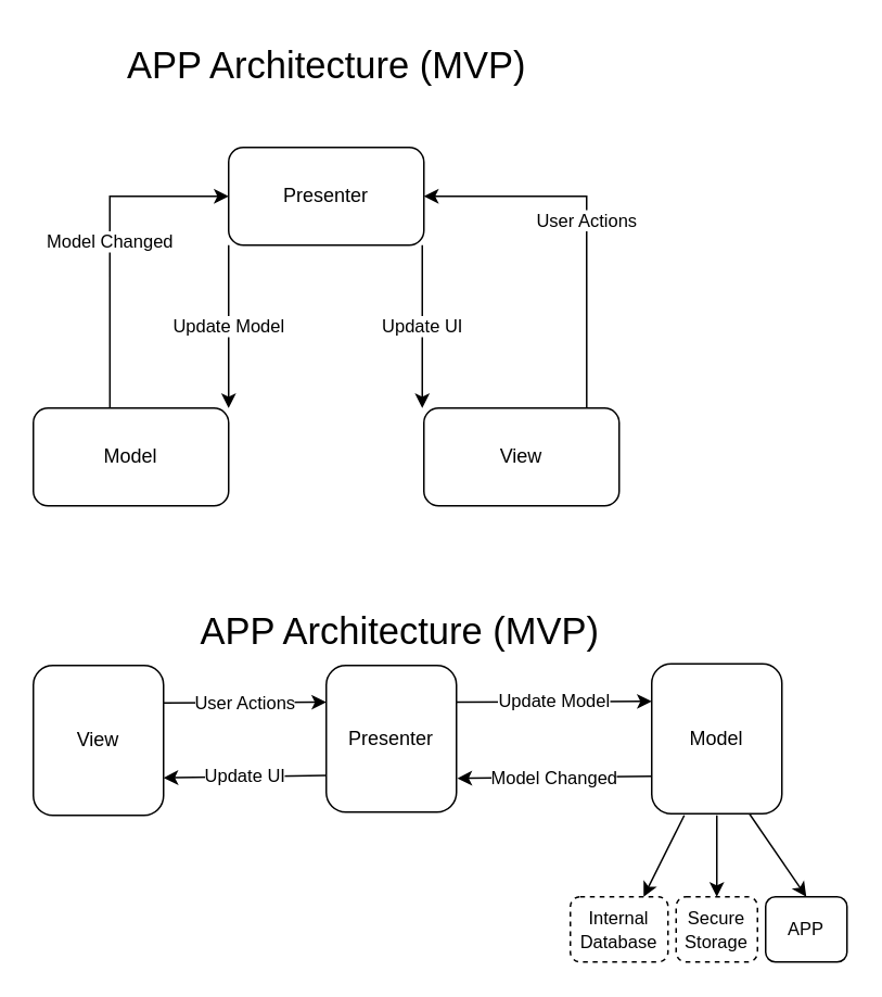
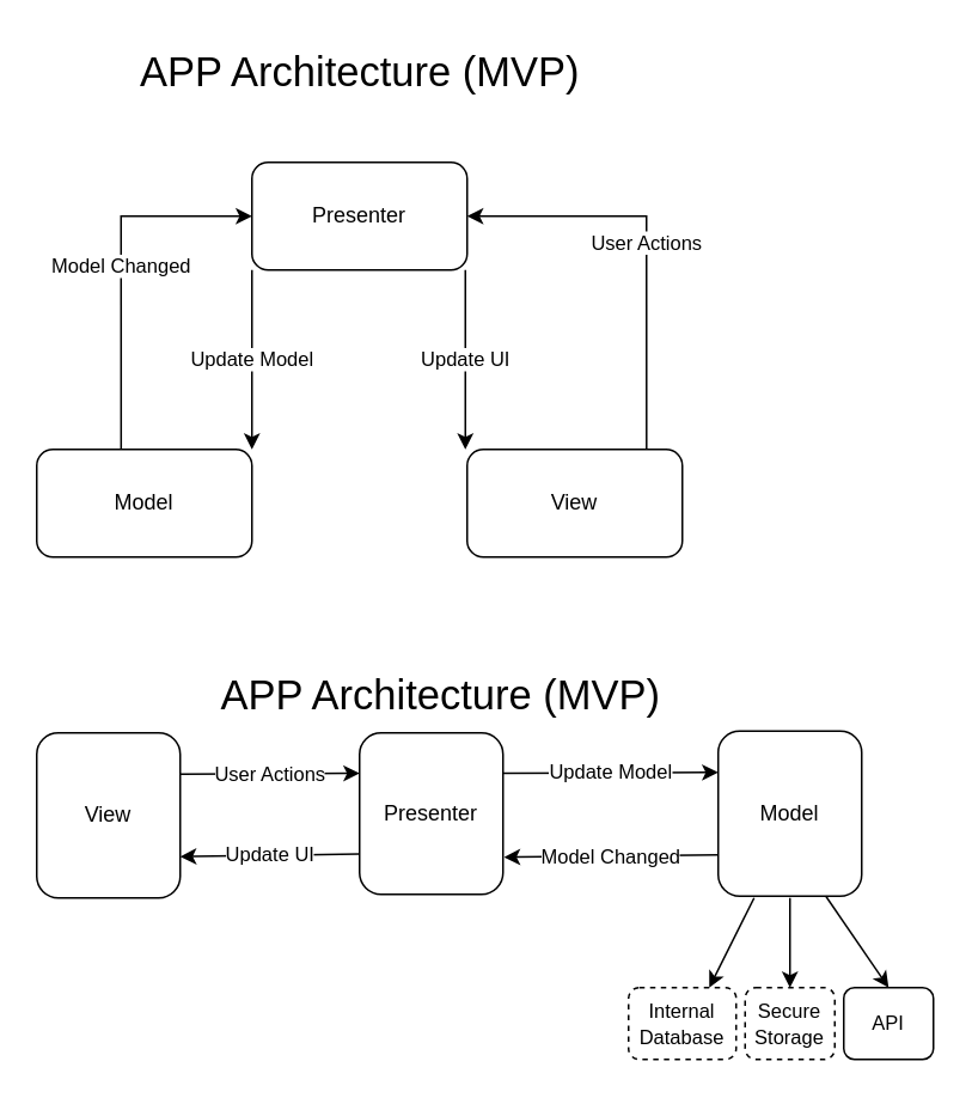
  <mxCell id="0" />
  <mxCell id="1" parent="0" />
  <mxCell id="2" value="Model" style="rounded=1;whiteSpace=wrap;html=1;" vertex="1" parent="1"><mxGeometry x="20" y="250" width="120" height="60" as="geometry" /></mxCell>
  <mxCell id="3" value="Presenter" style="rounded=1;whiteSpace=wrap;html=1;" vertex="1" parent="1"><mxGeometry x="140" y="90" width="120" height="60" as="geometry" /></mxCell>
  <mxCell id="4" value="View" style="rounded=1;whiteSpace=wrap;html=1;" vertex="1" parent="1"><mxGeometry x="260" y="250" width="120" height="60" as="geometry" /></mxCell>
  <mxCell id="5" value="Update Model" style="endArrow=classic;html=1;rounded=0;exitX=0;exitY=1;exitDx=0;exitDy=0;entryX=1;entryY=0;entryDx=0;entryDy=0;" edge="1" parent="1" source="3" target="2"><mxGeometry width="50" height="50" relative="1" as="geometry"><mxPoint x="120" y="250" as="sourcePoint" /><mxPoint x="170" y="200" as="targetPoint" /></mxGeometry></mxCell>
  <mxCell id="6" value="Update UI" style="endArrow=classic;html=1;rounded=0;exitX=0;exitY=1;exitDx=0;exitDy=0;entryX=1;entryY=0;entryDx=0;entryDy=0;" edge="1" parent="1"><mxGeometry width="50" height="50" relative="1" as="geometry"><mxPoint x="259" y="150" as="sourcePoint" /><mxPoint x="259" y="250" as="targetPoint" /></mxGeometry></mxCell>
  <mxCell id="7" value="Model Changed" style="endArrow=classic;html=1;rounded=0;exitX=0.392;exitY=0;exitDx=0;exitDy=0;entryX=0;entryY=0.5;entryDx=0;entryDy=0;exitPerimeter=0;" edge="1" parent="1" source="2" target="3"><mxGeometry width="50" height="50" relative="1" as="geometry"><mxPoint x="60" y="130" as="sourcePoint" /><mxPoint x="60" y="230" as="targetPoint" /><Array as="points"><mxPoint x="67" y="120" /></Array></mxGeometry></mxCell>
  <mxCell id="8" value="User Actions" style="endArrow=classic;html=1;rounded=0;exitX=0.392;exitY=0;exitDx=0;exitDy=0;entryX=1;entryY=0.5;entryDx=0;entryDy=0;exitPerimeter=0;" edge="1" parent="1" target="3"><mxGeometry width="50" height="50" relative="1" as="geometry"><mxPoint x="360.04" y="250" as="sourcePoint" /><mxPoint x="433" y="120" as="targetPoint" /><Array as="points"><mxPoint x="360" y="120" /></Array></mxGeometry></mxCell>
  <mxCell id="9" value="&lt;font style=&quot;font-size: 23px;&quot;&gt;APP Architecture (MVP)&lt;/font&gt;" style="text;html=1;resizable=0;autosize=1;align=center;verticalAlign=middle;points=[];fillColor=none;strokeColor=none;rounded=0;strokeWidth=4;" vertex="1" parent="1"><mxGeometry x="65" y="20" width="270" height="40" as="geometry" /></mxCell>
  <mxCell id="10" value="View" style="rounded=1;whiteSpace=wrap;html=1;" vertex="1" parent="1"><mxGeometry x="20" y="408" width="80" height="92" as="geometry" /></mxCell>
  <mxCell id="11" value="Presenter" style="rounded=1;whiteSpace=wrap;html=1;" vertex="1" parent="1"><mxGeometry x="200" y="408" width="80" height="90" as="geometry" /></mxCell>
  <mxCell id="12" value="Model" style="rounded=1;whiteSpace=wrap;html=1;" vertex="1" parent="1"><mxGeometry x="400" y="407" width="80" height="92" as="geometry" /></mxCell>
  <mxCell id="13" value="User Actions" style="endArrow=classic;html=1;rounded=0;exitX=1;exitY=0.25;exitDx=0;exitDy=0;entryX=0;entryY=0.25;entryDx=0;entryDy=0;" edge="1" parent="1" source="10" target="11"><mxGeometry width="50" height="50" relative="1" as="geometry"><mxPoint x="140" y="500" as="sourcePoint" /><mxPoint x="39.96" y="370" as="targetPoint" /><Array as="points" /></mxGeometry></mxCell>
  <mxCell id="14" value="Update Model" style="endArrow=classic;html=1;rounded=0;exitX=1;exitY=0.25;exitDx=0;exitDy=0;entryX=0;entryY=0.25;entryDx=0;entryDy=0;" edge="1" parent="1" source="11" target="12"><mxGeometry width="50" height="50" relative="1" as="geometry"><mxPoint x="334.05" y="420" as="sourcePoint" /><mxPoint x="334.05" y="520" as="targetPoint" /></mxGeometry></mxCell>
  <mxCell id="15" value="Model Changed" style="endArrow=classic;html=1;rounded=0;exitX=0;exitY=0.75;exitDx=0;exitDy=0;entryX=1.007;entryY=0.77;entryDx=0;entryDy=0;entryPerimeter=0;" edge="1" parent="1" source="12" target="11"><mxGeometry width="50" height="50" relative="1" as="geometry"><mxPoint x="320.04" y="560" as="sourcePoint" /><mxPoint x="393" y="430" as="targetPoint" /><Array as="points" /></mxGeometry></mxCell>
  <mxCell id="16" value="Update UI" style="endArrow=classic;html=1;rounded=0;exitX=0;exitY=0.75;exitDx=0;exitDy=0;entryX=1;entryY=0.75;entryDx=0;entryDy=0;" edge="1" parent="1" source="11" target="10"><mxGeometry width="50" height="50" relative="1" as="geometry"><mxPoint x="170" y="460" as="sourcePoint" /><mxPoint x="170" y="560" as="targetPoint" /></mxGeometry></mxCell>
- <mxCell id="17" value="&lt;font style=&quot;font-size: 11px;&quot;&gt;APP&lt;/font&gt;" style="rounded=1;whiteSpace=wrap;html=1;" vertex="1" parent="1"><mxGeometry x="470" y="550" width="50" height="40" as="geometry" /></mxCell>
+ <mxCell id="17" value="&lt;font style=&quot;font-size: 11px;&quot;&gt;API&lt;/font&gt;" style="rounded=1;whiteSpace=wrap;html=1;" vertex="1" parent="1"><mxGeometry x="470" y="550" width="50" height="40" as="geometry" /></mxCell>
  <mxCell id="18" value="&lt;font style=&quot;font-size: 11px;&quot;&gt;Internal&lt;br&gt;Database&lt;/font&gt;" style="rounded=1;whiteSpace=wrap;html=1;dashed=1;" vertex="1" parent="1"><mxGeometry x="350" y="550" width="60" height="40" as="geometry" /></mxCell>
  <mxCell id="19" value="&lt;font style=&quot;font-size: 11px;&quot;&gt;Secure&lt;br&gt;Storage&lt;br&gt;&lt;/font&gt;" style="rounded=1;whiteSpace=wrap;html=1;dashed=1;" vertex="1" parent="1"><mxGeometry x="415" y="550" width="50" height="40" as="geometry" /></mxCell>
  <mxCell id="20" value="" style="endArrow=classic;html=1;rounded=0;fontSize=11;exitX=0.75;exitY=1;exitDx=0;exitDy=0;entryX=0.5;entryY=0;entryDx=0;entryDy=0;" edge="1" parent="1" source="12" target="17"><mxGeometry width="50" height="50" relative="1" as="geometry"><mxPoint x="530" y="550" as="sourcePoint" /><mxPoint x="580" y="500" as="targetPoint" /></mxGeometry></mxCell>
  <mxCell id="21" value="" style="endArrow=classic;html=1;rounded=0;fontSize=11;entryX=0.5;entryY=0;entryDx=0;entryDy=0;" edge="1" parent="1" target="19"><mxGeometry width="50" height="50" relative="1" as="geometry"><mxPoint x="440" y="500" as="sourcePoint" /><mxPoint x="452.5" y="551" as="targetPoint" /></mxGeometry></mxCell>
  <mxCell id="22" value="" style="endArrow=classic;html=1;rounded=0;fontSize=11;entryX=0.75;entryY=0;entryDx=0;entryDy=0;" edge="1" parent="1" target="18"><mxGeometry width="50" height="50" relative="1" as="geometry"><mxPoint x="420" y="500" as="sourcePoint" /><mxPoint x="360" y="550" as="targetPoint" /></mxGeometry></mxCell>
  <mxCell id="23" value="&lt;font style=&quot;font-size: 23px;&quot;&gt;APP Architecture (MVP)&lt;/font&gt;" style="text;html=1;resizable=0;autosize=1;align=center;verticalAlign=middle;points=[];fillColor=none;strokeColor=none;rounded=0;strokeWidth=4;" vertex="1" parent="1"><mxGeometry x="110" y="367" width="270" height="40" as="geometry" /></mxCell>
